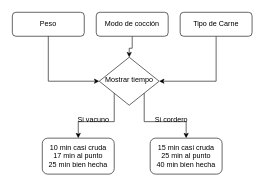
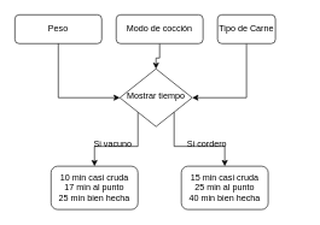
  <mxCell id="0" />
  <mxCell id="1" parent="0" />
  <mxCell id="2" value="Peso" style="rounded=1;whiteSpace=wrap;html=1;fontSize=12;glass=0;strokeWidth=1;shadow=0;" parent="1" vertex="1"><mxGeometry x="20" y="20" width="120" height="40" as="geometry" /></mxCell>
  <mxCell id="3" value="" style="edgeStyle=orthogonalEdgeStyle;rounded=0;orthogonalLoop=1;jettySize=auto;html=1;entryX=0.5;entryY=0;entryDx=0;entryDy=0;exitX=0;exitY=1;exitDx=0;exitDy=0;" edge="1" parent="1" source="4" target="10"><mxGeometry relative="1" as="geometry"><mxPoint x="220" y="270" as="targetPoint" /></mxGeometry></mxCell>
  <mxCell id="4" value="Mostrar tiempo" style="rhombus;whiteSpace=wrap;html=1;shadow=0;fontFamily=Helvetica;fontSize=12;align=center;strokeWidth=1;spacing=6;spacingTop=-4;" parent="1" vertex="1"><mxGeometry x="165" y="95" width="100" height="80" as="geometry" /></mxCell>
  <mxCell id="5" value="" style="edgeStyle=orthogonalEdgeStyle;rounded=0;orthogonalLoop=1;jettySize=auto;html=1;entryX=1;entryY=0.5;entryDx=0;entryDy=0;exitX=0.5;exitY=1;exitDx=0;exitDy=0;" edge="1" parent="1" source="6" target="4"><mxGeometry relative="1" as="geometry" /></mxCell>
- <mxCell id="6" value="Tipo de Carne" style="rounded=1;whiteSpace=wrap;html=1;fontSize=12;glass=0;strokeWidth=1;shadow=0;" parent="1" vertex="1"><mxGeometry x="300" y="20" width="120" height="40" as="geometry" /></mxCell>
+ <mxCell id="6" value="Tipo de Carne" style="rounded=1;whiteSpace=wrap;html=1;fontSize=12;glass=0;strokeWidth=1;shadow=0;" parent="1" vertex="1"><mxGeometry x="300" y="20" width="80" height="40" as="geometry" /></mxCell>
  <mxCell id="7" value="" style="edgeStyle=orthogonalEdgeStyle;rounded=0;orthogonalLoop=1;jettySize=auto;html=1;exitX=0.5;exitY=1;exitDx=0;exitDy=0;entryX=0;entryY=0.5;entryDx=0;entryDy=0;" edge="1" parent="1" source="2" target="4"><mxGeometry relative="1" as="geometry"><mxPoint x="150" y="70" as="sourcePoint" /><mxPoint x="90" y="160" as="targetPoint" /></mxGeometry></mxCell>
  <mxCell id="8" value="" style="edgeStyle=orthogonalEdgeStyle;rounded=0;orthogonalLoop=1;jettySize=auto;html=1;" edge="1" parent="1" source="9" target="4"><mxGeometry relative="1" as="geometry" /></mxCell>
  <mxCell id="9" value="Modo de cocción" style="rounded=1;whiteSpace=wrap;html=1;fontSize=12;glass=0;strokeWidth=1;shadow=0;" vertex="1" parent="1"><mxGeometry x="160" y="20" width="120" height="40" as="geometry" /></mxCell>
  <mxCell id="10" value="10 min casi cruda&lt;br&gt;17 min al punto&lt;br&gt;25 min bien hecha" style="rounded=1;whiteSpace=wrap;html=1;" vertex="1" parent="1"><mxGeometry x="70" y="230" width="120" height="60" as="geometry" /></mxCell>
  <mxCell id="11" value="" style="edgeStyle=orthogonalEdgeStyle;rounded=0;orthogonalLoop=1;jettySize=auto;html=1;entryX=0.5;entryY=0;entryDx=0;entryDy=0;exitX=1;exitY=1;exitDx=0;exitDy=0;" edge="1" parent="1" target="12" source="4"><mxGeometry relative="1" as="geometry"><mxPoint x="375" y="170" as="sourcePoint" /><mxPoint x="400" y="270" as="targetPoint" /></mxGeometry></mxCell>
  <mxCell id="12" value="&lt;span&gt;15 min casi cruda&lt;/span&gt;&lt;br&gt;&lt;span&gt;25 min al punto&lt;/span&gt;&lt;br&gt;&lt;span&gt;40 min bien hecha&lt;/span&gt;" style="rounded=1;whiteSpace=wrap;html=1;" vertex="1" parent="1"><mxGeometry x="250" y="230" width="120" height="60" as="geometry" /></mxCell>
  <mxCell id="13" value="Si vacuno" style="text;html=1;resizable=0;autosize=1;align=center;verticalAlign=middle;points=[];fillColor=none;strokeColor=none;rounded=0;" vertex="1" parent="1"><mxGeometry x="120" y="190" width="70" height="20" as="geometry" /></mxCell>
  <mxCell id="14" value="Si cordero" style="text;html=1;resizable=0;autosize=1;align=center;verticalAlign=middle;points=[];fillColor=none;strokeColor=none;rounded=0;" vertex="1" parent="1"><mxGeometry x="250" y="190" width="70" height="20" as="geometry" /></mxCell>
